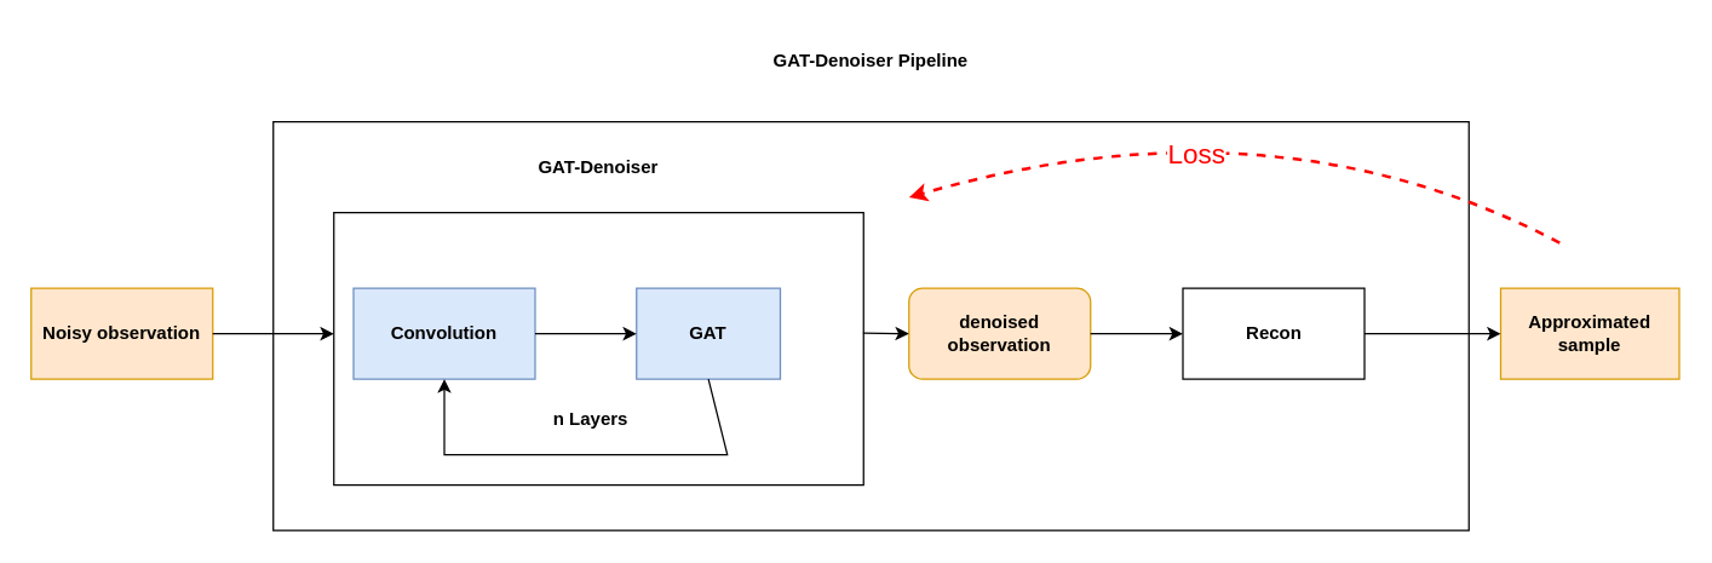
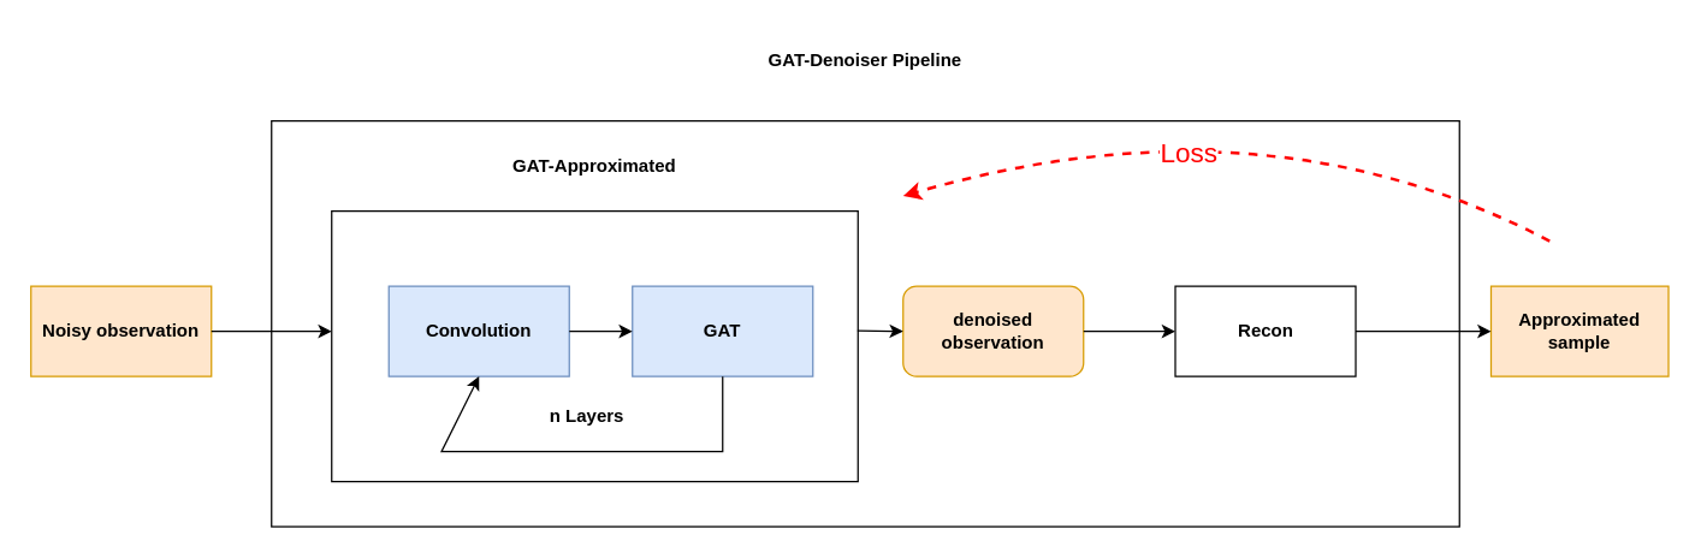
  <mxCell id="0" />
  <mxCell id="1" parent="0" />
  <mxCell id="2" value="" style="rounded=0;whiteSpace=wrap;html=1;fillColor=none;fontStyle=1" parent="1" vertex="1"><mxGeometry x="180" y="80" width="790" height="270" as="geometry" /></mxCell>
  <mxCell id="3" value="" style="rounded=0;whiteSpace=wrap;html=1;fillColor=none;fontStyle=1" parent="1" vertex="1"><mxGeometry x="220" y="140" width="350" height="180" as="geometry" /></mxCell>
  <mxCell id="4" value="Noisy observation" style="rounded=0;whiteSpace=wrap;html=1;fillColor=#ffe6cc;strokeColor=#d79b00;fontStyle=1" parent="1" vertex="1"><mxGeometry y="190" width="120" height="60" as="geometry" x="20" /></mxCell>
- <mxCell id="5" value="Convolution" style="rounded=0;whiteSpace=wrap;html=1;fillColor=#dae8fc;strokeColor=#6c8ebf;fontStyle=1" parent="1" vertex="1"><mxGeometry x="233" y="190" width="120" height="60" as="geometry" /></mxCell>
- <mxCell id="6" value="GAT" style="rounded=0;whiteSpace=wrap;html=1;fillColor=#dae8fc;strokeColor=#6c8ebf;fontStyle=1" parent="1" vertex="1"><mxGeometry x="420" y="190" width="95" height="60" as="geometry" /></mxCell>
- <mxCell id="7" value="GAT-Denoiser" style="text;html=1;strokeColor=none;fillColor=none;align=center;verticalAlign=middle;whiteSpace=wrap;rounded=0;fontStyle=1" parent="1" vertex="1"><mxGeometry x="295" y="90" width="200" height="40" as="geometry" /></mxCell>
+ <mxCell id="5" value="Convolution" style="rounded=0;whiteSpace=wrap;html=1;fillColor=#dae8fc;strokeColor=#6c8ebf;fontStyle=1" parent="1" vertex="1"><mxGeometry x="258" y="190" width="120" height="60" as="geometry" /></mxCell>
+ <mxCell id="6" value="GAT" style="rounded=0;whiteSpace=wrap;html=1;fillColor=#dae8fc;strokeColor=#6c8ebf;fontStyle=1" parent="1" vertex="1"><mxGeometry x="420" y="190" width="120" height="60" as="geometry" /></mxCell>
+ <mxCell id="7" value="GAT-Approximated" style="text;html=1;strokeColor=none;fillColor=none;align=center;verticalAlign=middle;whiteSpace=wrap;rounded=0;fontStyle=1" parent="1" vertex="1"><mxGeometry x="295" y="90" width="200" height="40" as="geometry" /></mxCell>
  <mxCell id="8" value="denoised observation" style="whiteSpace=wrap;html=1;fillColor=#ffe6cc;strokeColor=#d79b00;fontStyle=1;rounded=1;" parent="1" vertex="1"><mxGeometry x="600" y="190" width="120" height="60" as="geometry" /></mxCell>
  <mxCell id="9" value="" style="endArrow=classic;html=1;rounded=0;fontStyle=1" parent="1" source="4" edge="1"><mxGeometry width="50" height="50" relative="1" as="geometry"><mxPoint x="330" y="240" as="sourcePoint" /><mxPoint x="220" y="220" as="targetPoint" /><Array as="points" /></mxGeometry></mxCell>
  <mxCell id="10" value="" style="endArrow=classic;html=1;rounded=0;fontSize=16;entryX=0;entryY=0.5;entryDx=0;entryDy=0;exitX=0.999;exitY=0.442;exitDx=0;exitDy=0;exitPerimeter=0;fontStyle=1" parent="1" source="3" target="8" edge="1"><mxGeometry width="50" height="50" relative="1" as="geometry"><mxPoint x="580" y="220" as="sourcePoint" /><mxPoint x="720" y="220" as="targetPoint" /><Array as="points" /></mxGeometry></mxCell>
  <mxCell id="11" value="" style="endArrow=classic;html=1;rounded=0;fontSize=16;exitX=1;exitY=0.5;exitDx=0;exitDy=0;entryX=0;entryY=0.5;entryDx=0;entryDy=0;fontStyle=1" parent="1" source="5" target="6" edge="1"><mxGeometry width="50" height="50" relative="1" as="geometry"><mxPoint x="220" y="200" as="sourcePoint" /><mxPoint x="270" y="150" as="targetPoint" /></mxGeometry></mxCell>
  <mxCell id="12" value="" style="endArrow=classic;html=1;rounded=0;fontSize=16;exitX=0.5;exitY=1;exitDx=0;exitDy=0;entryX=0.5;entryY=1;entryDx=0;entryDy=0;fontStyle=1" parent="1" source="6" target="5" edge="1"><mxGeometry width="50" height="50" relative="1" as="geometry"><mxPoint x="220" y="210" as="sourcePoint" /><mxPoint x="270" y="160" as="targetPoint" /><Array as="points"><mxPoint x="480" y="300" /><mxPoint x="293" y="300" /></Array></mxGeometry></mxCell>
  <mxCell id="13" value="&lt;font style=&quot;font-size: 12px;&quot;&gt;&lt;span&gt;n Layers&lt;/span&gt;&lt;/font&gt;" style="text;html=1;strokeColor=none;fillColor=none;align=center;verticalAlign=middle;whiteSpace=wrap;rounded=0;fontSize=16;fontStyle=1" parent="1" vertex="1"><mxGeometry x="360" y="260" width="60" height="30" as="geometry" /></mxCell>
  <mxCell id="14" value="" style="rounded=0;whiteSpace=wrap;html=1;fillColor=none;fontStyle=1" parent="1" vertex="1"><mxGeometry x="781" y="190" width="120" height="60" as="geometry" /></mxCell>
  <mxCell id="15" value="Recon" style="text;html=1;strokeColor=none;fillColor=none;align=center;verticalAlign=middle;whiteSpace=wrap;rounded=0;fontStyle=1" parent="1" vertex="1"><mxGeometry x="793.5" y="210" width="95" height="20" as="geometry" /></mxCell>
  <mxCell id="16" value="Approximated&lt;br&gt;sample" style="rounded=0;whiteSpace=wrap;html=1;fillColor=#ffe6cc;strokeColor=#d79b00;fontStyle=1" parent="1" vertex="1"><mxGeometry x="991" y="190" width="118" height="60" as="geometry" /></mxCell>
  <mxCell id="17" value="" style="endArrow=classic;html=1;rounded=0;fontSize=16;entryX=0;entryY=0.5;entryDx=0;entryDy=0;exitX=1;exitY=0.5;exitDx=0;exitDy=0;fontStyle=1" parent="1" source="8" target="14" edge="1"><mxGeometry width="50" height="50" relative="1" as="geometry"><mxPoint x="590" y="230" as="sourcePoint" /><mxPoint x="620" y="230" as="targetPoint" /><Array as="points" /></mxGeometry></mxCell>
  <mxCell id="18" value="" style="endArrow=classic;html=1;rounded=0;exitX=1;exitY=0.5;exitDx=0;exitDy=0;entryX=0;entryY=0.5;entryDx=0;entryDy=0;fontStyle=1" parent="1" target="16" edge="1"><mxGeometry width="50" height="50" relative="1" as="geometry"><mxPoint x="901" y="220" as="sourcePoint" /><mxPoint x="610" y="200" as="targetPoint" /></mxGeometry></mxCell>
  <mxCell id="19" value="GAT-Denoiser Pipeline" style="text;html=1;strokeColor=none;fillColor=none;align=center;verticalAlign=middle;whiteSpace=wrap;rounded=0;fontStyle=1" parent="1" vertex="1"><mxGeometry x="475" y="20" width="200" height="40" as="geometry" /></mxCell>
  <mxCell id="20" value="" style="curved=1;endArrow=classic;html=1;rounded=0;strokeColor=#FF0000;dashed=1;strokeWidth=2;" edge="1" parent="1"><mxGeometry width="50" height="50" relative="1" as="geometry"><mxPoint x="1030" y="160" as="sourcePoint" /><mxPoint x="600" y="130" as="targetPoint" /><Array as="points"><mxPoint x="840" y="60" /></Array></mxGeometry></mxCell>
  <mxCell id="21" value="&lt;font color=&quot;#ff0000&quot; style=&quot;font-size: 18px;&quot;&gt;Loss&lt;/font&gt;" style="edgeLabel;html=1;align=center;verticalAlign=middle;resizable=0;points=[];" vertex="1" connectable="0" parent="20"><mxGeometry x="0.215" y="25" relative="1" as="geometry"><mxPoint x="7" y="-1" as="offset" /></mxGeometry></mxCell>
